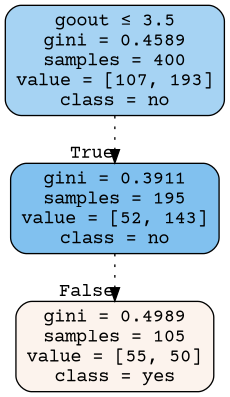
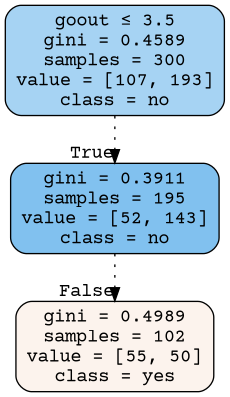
  digraph {
    fontname="Courier Prime"
    node [color=black fontname="Courier Prime" shape=box style="filled, rounded"]
    edge [fontname="Courier Prime" labeldistance=2.5 style=dotted]
-   n1 [fillcolor="#399de572" label=<goout &le; 3.5<br/>gini = 0.4589<br/>samples = 400<br/>value = [107, 193]<br/>class = no>]
+   n1 [fillcolor="#399de572" label=<goout &le; 3.5<br/>gini = 0.4589<br/>samples = 300<br/>value = [107, 193]<br/>class = no>]
    n2 [fillcolor="#399de5a2" label=<gini = 0.3911<br/>samples = 195<br/>value = [52, 143]<br/>class = no>]
-   n3 [fillcolor="#e5813917" label=<gini = 0.4989<br/>samples = 105<br/>value = [55, 50]<br/>class = yes>]
+   n3 [fillcolor="#e5813917" label=<gini = 0.4989<br/>samples = 102<br/>value = [55, 50]<br/>class = yes>]
    n1 -> n2 [headlabel=True labelangle=45]
    n2 -> n3 [headlabel=False labelangle=-45]
  }
